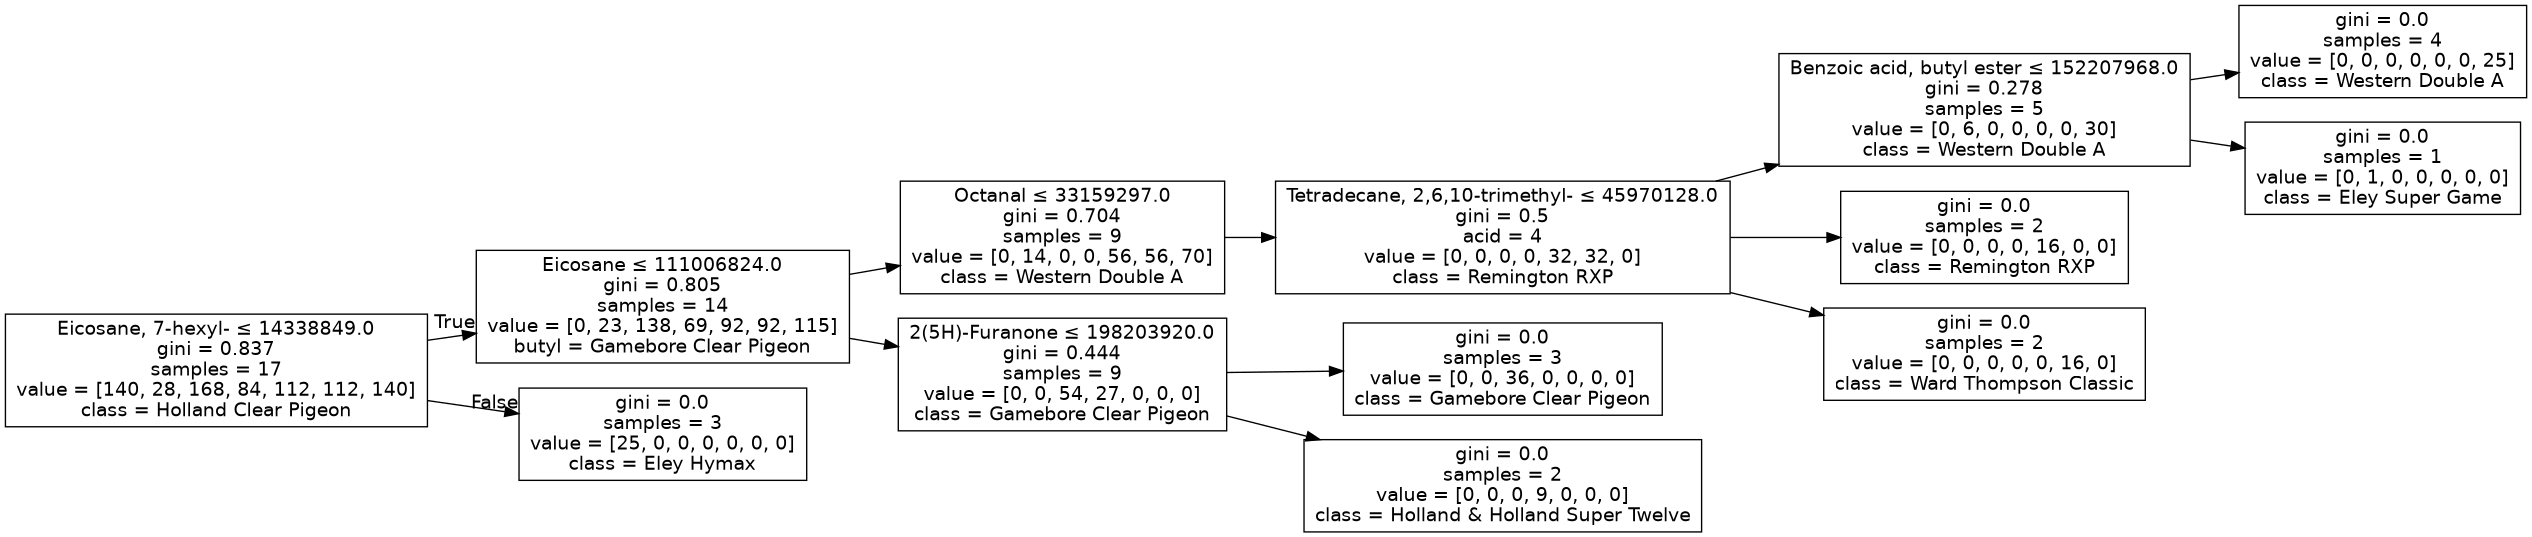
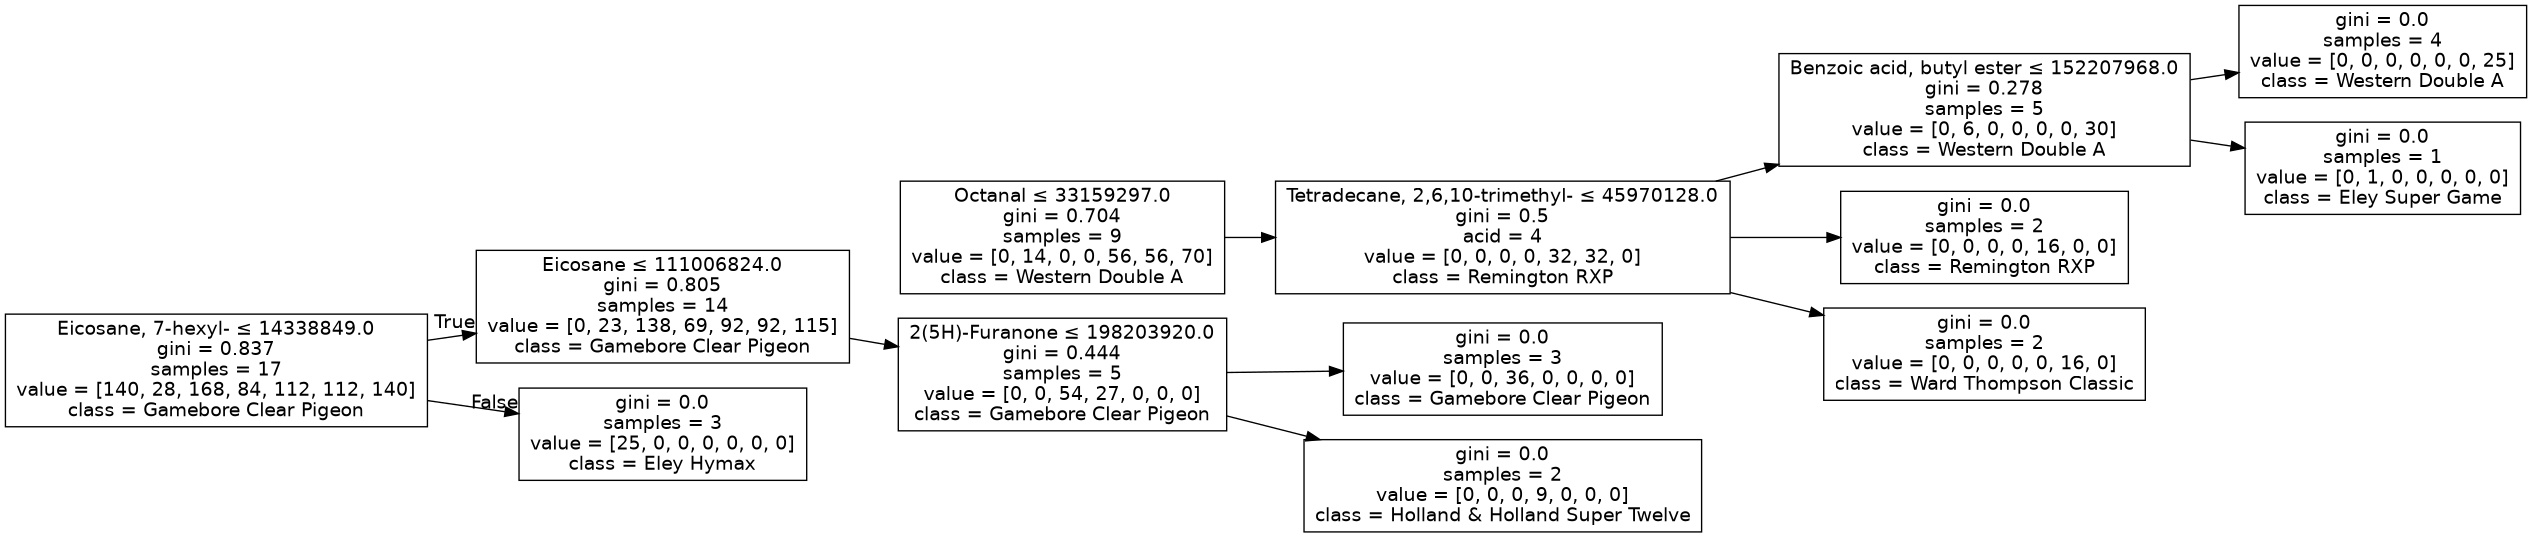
  digraph {
    rankdir=LR
    node [fontname=helvetica shape=box]
    edge [fontname=helvetica]
-   n1 [label=<Eicosane, 7-hexyl- &le; 14338849.0<br/>gini = 0.837<br/>samples = 17<br/>value = [140, 28, 168, 84, 112, 112, 140]<br/>class = Holland Clear Pigeon>]
-   n2 [label=<Eicosane &le; 111006824.0<br/>gini = 0.805<br/>samples = 14<br/>value = [0, 23, 138, 69, 92, 92, 115]<br/>butyl = Gamebore Clear Pigeon>]
+   n1 [label=<Eicosane, 7-hexyl- &le; 14338849.0<br/>gini = 0.837<br/>samples = 17<br/>value = [140, 28, 168, 84, 112, 112, 140]<br/>class = Gamebore Clear Pigeon>]
+   n2 [label=<Eicosane &le; 111006824.0<br/>gini = 0.805<br/>samples = 14<br/>value = [0, 23, 138, 69, 92, 92, 115]<br/>class = Gamebore Clear Pigeon>]
    n3 [label=<gini = 0.0<br/>samples = 3<br/>value = [25, 0, 0, 0, 0, 0, 0]<br/>class = Eley Hymax>]
    n4 [label=<Octanal &le; 33159297.0<br/>gini = 0.704<br/>samples = 9<br/>value = [0, 14, 0, 0, 56, 56, 70]<br/>class = Western Double A>]
-   n5 [label=<2(5H)-Furanone &le; 198203920.0<br/>gini = 0.444<br/>samples = 9<br/>value = [0, 0, 54, 27, 0, 0, 0]<br/>class = Gamebore Clear Pigeon>]
+   n5 [label=<2(5H)-Furanone &le; 198203920.0<br/>gini = 0.444<br/>samples = 5<br/>value = [0, 0, 54, 27, 0, 0, 0]<br/>class = Gamebore Clear Pigeon>]
    n6 [label=<Tetradecane, 2,6,10-trimethyl- &le; 45970128.0<br/>gini = 0.5<br/>acid = 4<br/>value = [0, 0, 0, 0, 32, 32, 0]<br/>class = Remington RXP>]
    n7 [label=<gini = 0.0<br/>samples = 3<br/>value = [0, 0, 36, 0, 0, 0, 0]<br/>class = Gamebore Clear Pigeon>]
    n8 [label=<gini = 0.0<br/>samples = 2<br/>value = [0, 0, 0, 9, 0, 0, 0]<br/>class = Holland &amp; Holland Super Twelve>]
    n9 [label=<Benzoic acid, butyl ester &le; 152207968.0<br/>gini = 0.278<br/>samples = 5<br/>value = [0, 6, 0, 0, 0, 0, 30]<br/>class = Western Double A>]
    n10 [label=<gini = 0.0<br/>samples = 2<br/>value = [0, 0, 0, 0, 16, 0, 0]<br/>class = Remington RXP>]
    n11 [label=<gini = 0.0<br/>samples = 2<br/>value = [0, 0, 0, 0, 0, 16, 0]<br/>class = Ward Thompson Classic>]
    n12 [label=<gini = 0.0<br/>samples = 4<br/>value = [0, 0, 0, 0, 0, 0, 25]<br/>class = Western Double A>]
    n13 [label=<gini = 0.0<br/>samples = 1<br/>value = [0, 1, 0, 0, 0, 0, 0]<br/>class = Eley Super Game>]
    n1 -> n2 [headlabel=True labelangle=45 labeldistance=2.5]
    n1 -> n3 [headlabel=False labelangle=-45 labeldistance=2.5]
-   n2 -> n4
    n2 -> n5
    n4 -> n6
    n5 -> n7
    n5 -> n8
    n6 -> n9
    n6 -> n10
    n6 -> n11
    n9 -> n12
    n9 -> n13
  }
